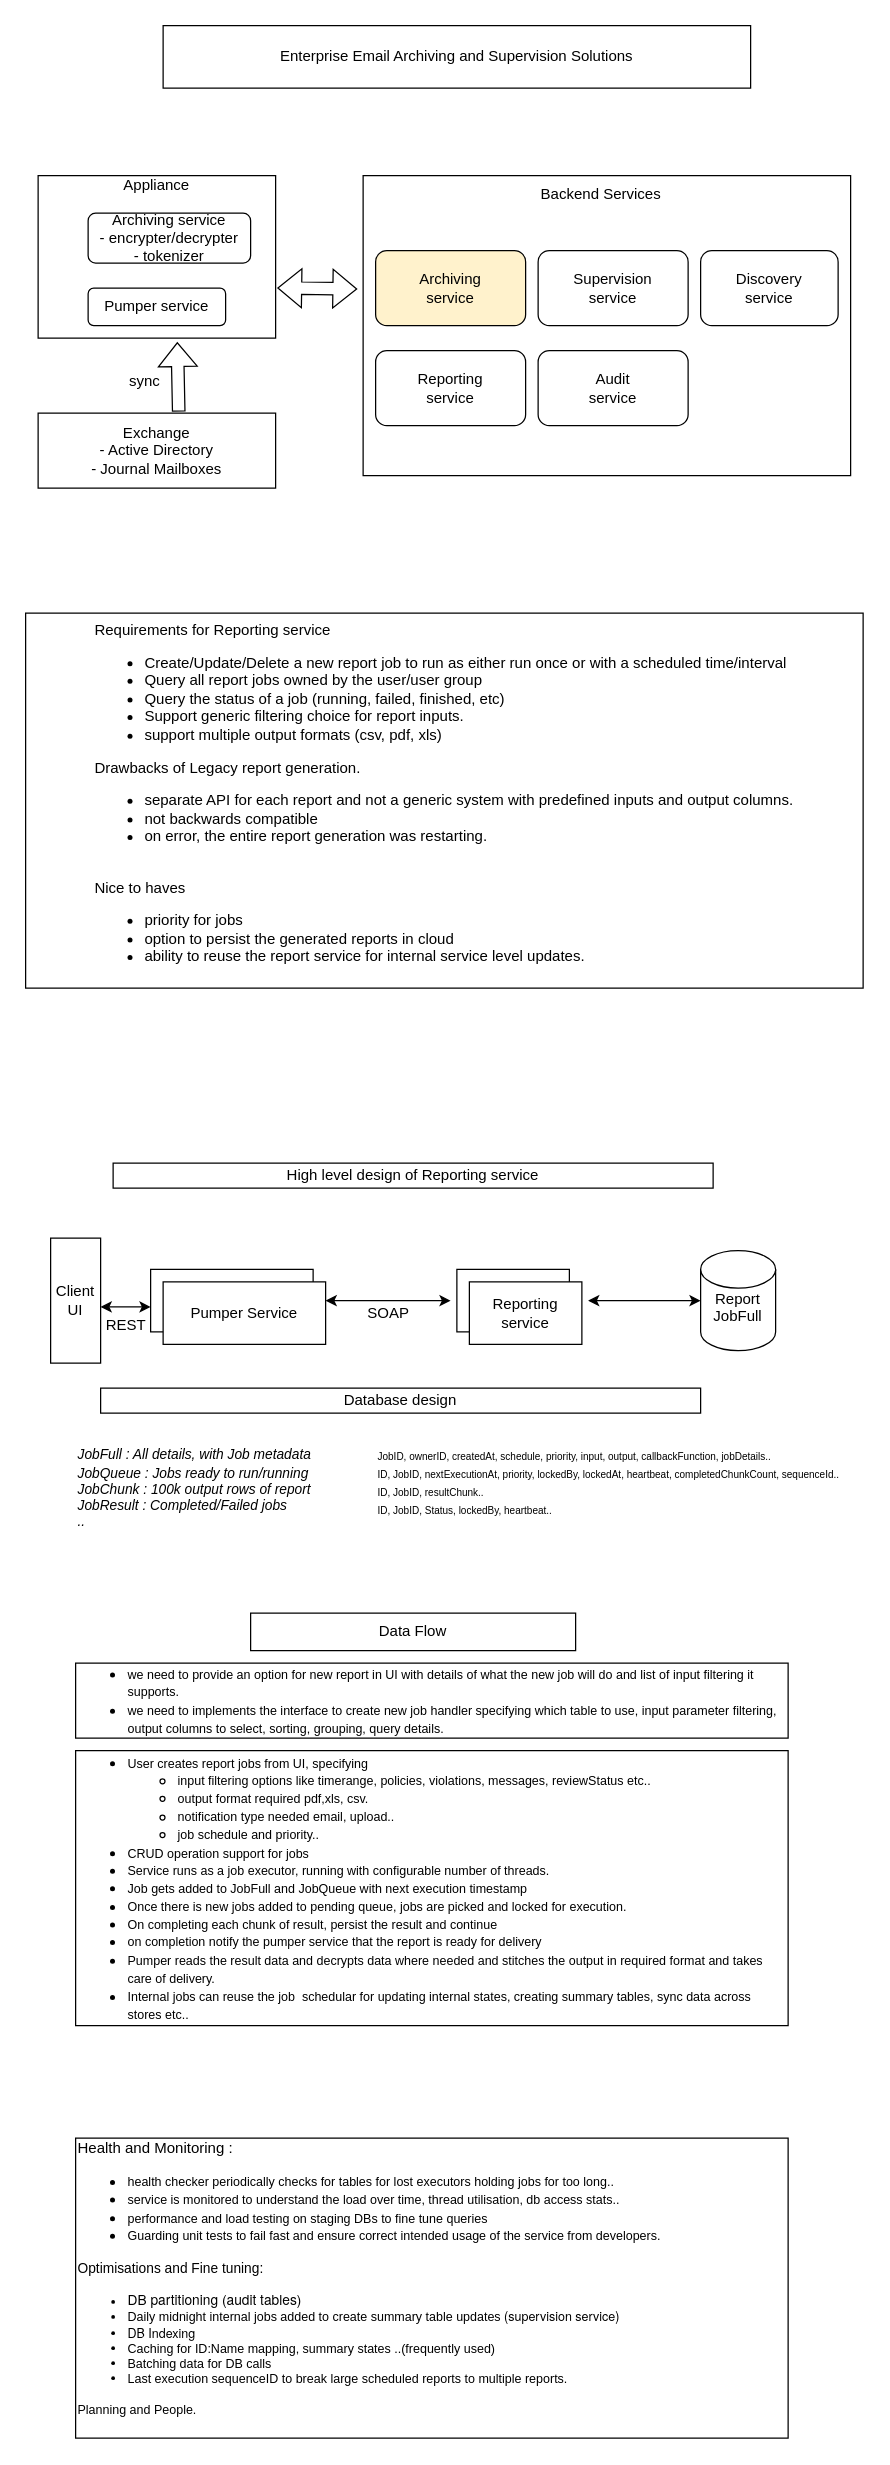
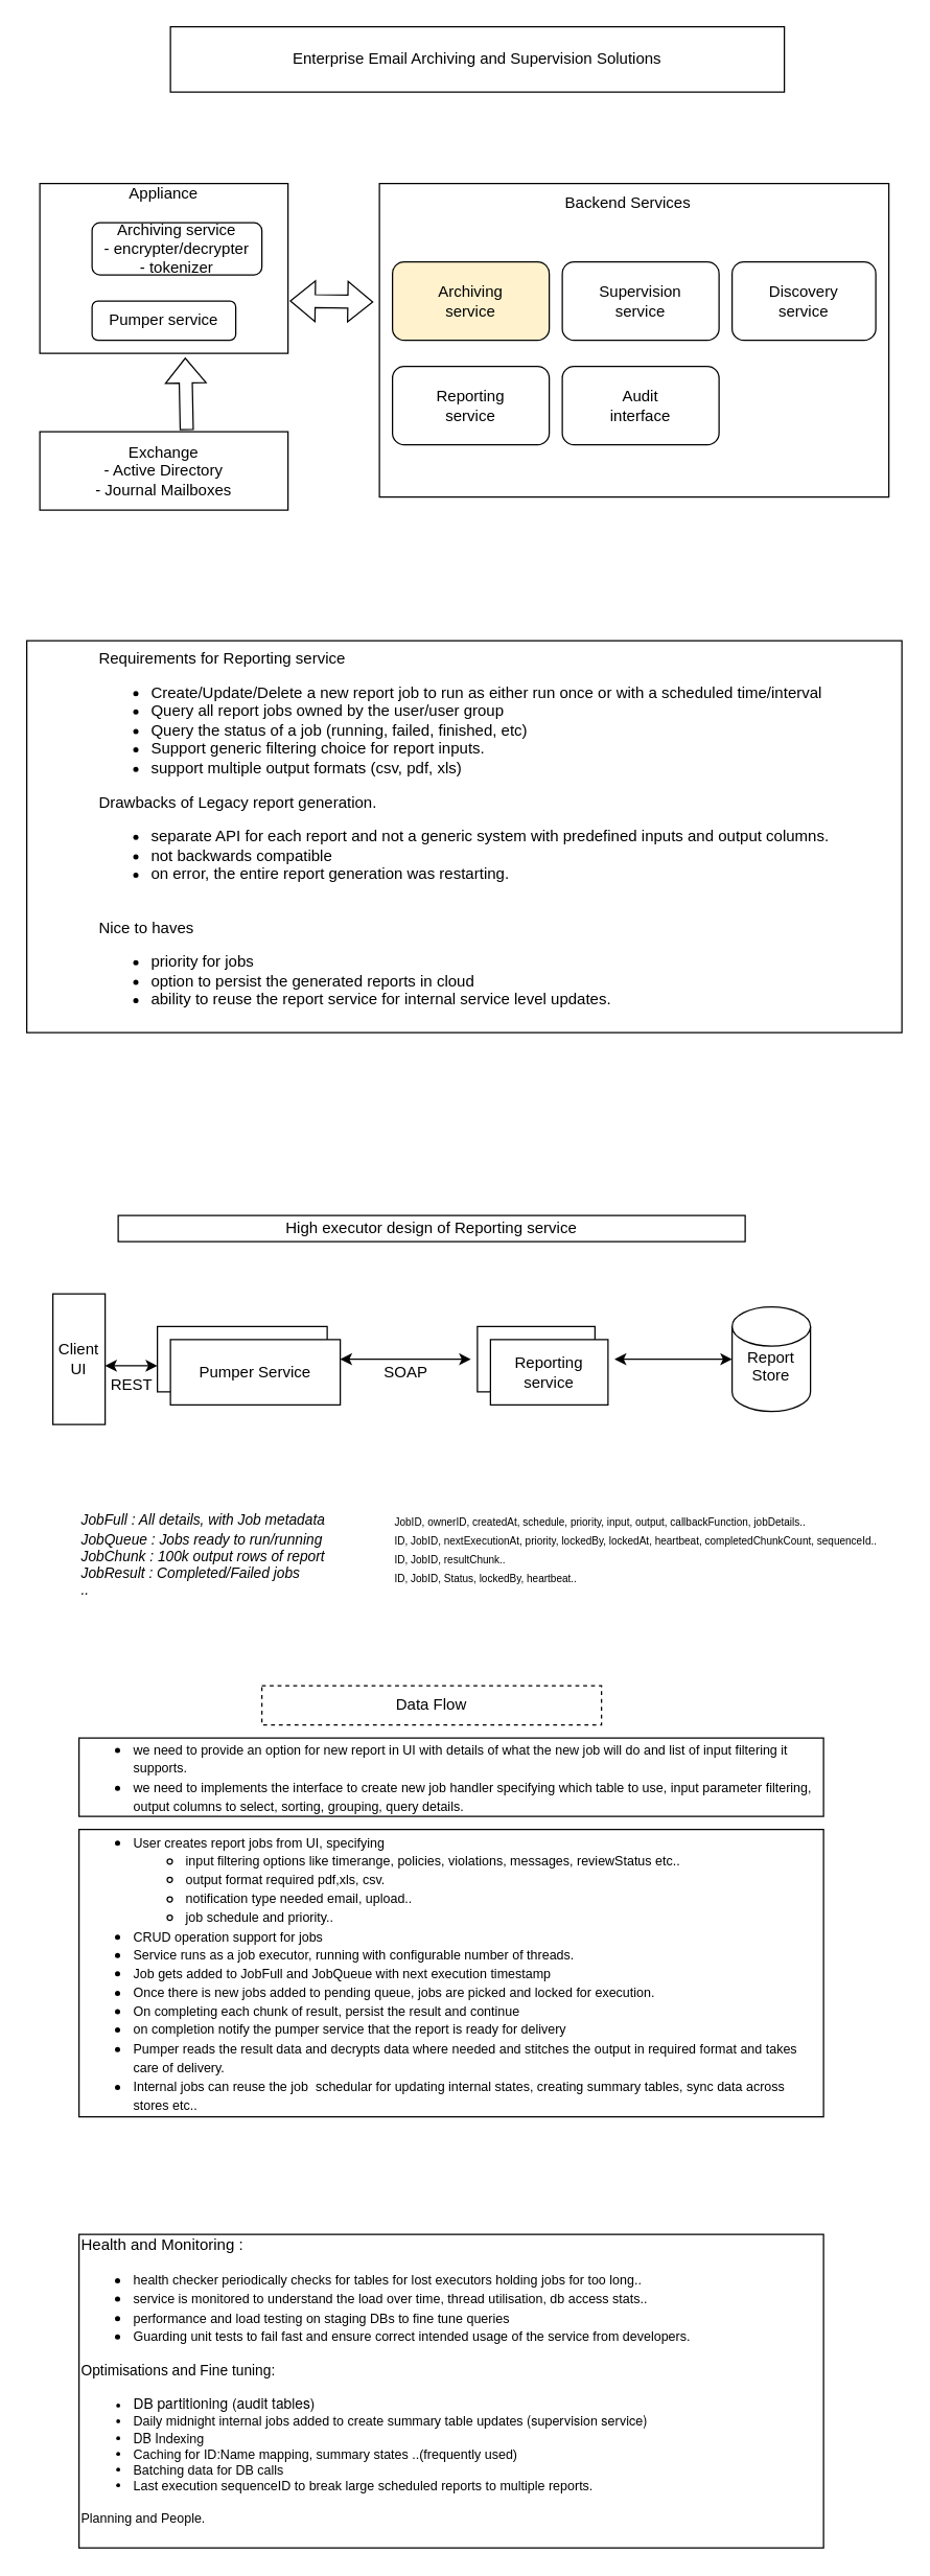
  <mxCell id="0" />
  <mxCell id="1" parent="0" />
  <mxCell id="2" value="Appliance&lt;div&gt;&lt;br&gt;&lt;/div&gt;&lt;div&gt;&lt;br&gt;&lt;/div&gt;&lt;div&gt;&lt;br&gt;&lt;/div&gt;&lt;div&gt;&lt;br&gt;&lt;/div&gt;&lt;div&gt;&lt;br&gt;&lt;/div&gt;&lt;div&gt;&lt;br&gt;&lt;/div&gt;&lt;div&gt;&lt;br&gt;&lt;/div&gt;&lt;div&gt;&lt;br&gt;&lt;/div&gt;" style="rounded=0;whiteSpace=wrap;html=1;" parent="1" vertex="1"><mxGeometry x="30" y="140" width="190" height="130" as="geometry" /></mxCell>
  <mxCell id="3" value="Exchange&lt;div&gt;- Active Directory&lt;/div&gt;&lt;div&gt;- Journal Mailboxes&lt;/div&gt;" style="rounded=0;whiteSpace=wrap;html=1;" parent="1" vertex="1"><mxGeometry x="30" y="330" width="190" height="60" as="geometry" /></mxCell>
  <mxCell id="4" value="Archiving&amp;nbsp;&lt;span style=&quot;background-color: initial;&quot;&gt;service&lt;/span&gt;&lt;div&gt;&lt;span style=&quot;background-color: initial;&quot;&gt;- encrypter/decrypter&lt;/span&gt;&lt;/div&gt;&lt;div&gt;&lt;span style=&quot;background-color: initial;&quot;&gt;- tokenizer&lt;/span&gt;&lt;/div&gt;" style="rounded=1;whiteSpace=wrap;html=1;" parent="1" vertex="1"><mxGeometry x="70" y="170" width="130" height="40" as="geometry" /></mxCell>
  <mxCell id="5" value="" style="rounded=0;whiteSpace=wrap;html=1;" parent="1" vertex="1"><mxGeometry x="290" y="140" width="390" height="240" as="geometry" /></mxCell>
  <mxCell id="6" value="Reporting&lt;div&gt;service&lt;/div&gt;" style="rounded=1;whiteSpace=wrap;html=1;" parent="1" vertex="1"><mxGeometry x="300" y="280" width="120" height="60" as="geometry" /></mxCell>
- <mxCell id="7" value="Audit&lt;div&gt;service&lt;/div&gt;" style="rounded=1;whiteSpace=wrap;html=1;" parent="1" vertex="1"><mxGeometry x="430" y="280" width="120" height="60" as="geometry" /></mxCell>
+ <mxCell id="7" value="Audit&lt;div&gt;interface&lt;/div&gt;" style="rounded=1;whiteSpace=wrap;html=1;" parent="1" vertex="1"><mxGeometry x="430" y="280" width="120" height="60" as="geometry" /></mxCell>
  <mxCell id="8" value="Archiving&lt;div&gt;service&lt;/div&gt;" style="rounded=1;whiteSpace=wrap;html=1;fillColor=#fff2cc;" parent="1" vertex="1"><mxGeometry x="300" y="200" width="120" height="60" as="geometry" /></mxCell>
  <mxCell id="9" value="Supervision&lt;div&gt;service&lt;/div&gt;" style="rounded=1;whiteSpace=wrap;html=1;" parent="1" vertex="1"><mxGeometry x="430" y="200" width="120" height="60" as="geometry" /></mxCell>
  <mxCell id="10" value="Discovery&lt;div&gt;service&lt;/div&gt;" style="rounded=1;whiteSpace=wrap;html=1;" parent="1" vertex="1"><mxGeometry x="560" y="200" width="110" height="60" as="geometry" /></mxCell>
  <mxCell id="11" value="Pumper service" style="rounded=1;whiteSpace=wrap;html=1;" parent="1" vertex="1"><mxGeometry x="70" y="230" width="110" height="30" as="geometry" /></mxCell>
  <mxCell id="12" value="" style="shape=flexArrow;endArrow=classic;html=1;rounded=0;entryX=0.586;entryY=1.025;entryDx=0;entryDy=0;entryPerimeter=0;exitX=0.592;exitY=-0.02;exitDx=0;exitDy=0;exitPerimeter=0;" parent="1" source="3" target="2" edge="1"><mxGeometry width="50" height="50" relative="1" as="geometry"><mxPoint x="330" y="360" as="sourcePoint" /><mxPoint x="380" y="310" as="targetPoint" /></mxGeometry></mxCell>
- <mxCell id="13" value="sync" style="text;html=1;align=center;verticalAlign=middle;resizable=0;points=[];autosize=1;strokeColor=none;fillColor=none;" parent="1" vertex="1"><mxGeometry x="90" y="290" width="50" height="30" as="geometry" /></mxCell>
  <mxCell id="14" value="" style="shape=flexArrow;endArrow=classic;startArrow=classic;html=1;rounded=0;exitX=1.007;exitY=0.691;exitDx=0;exitDy=0;exitPerimeter=0;entryX=-0.012;entryY=0.378;entryDx=0;entryDy=0;entryPerimeter=0;" parent="1" source="2" target="5" edge="1"><mxGeometry width="100" height="100" relative="1" as="geometry"><mxPoint x="300" y="380" as="sourcePoint" /><mxPoint x="400" y="280" as="targetPoint" /></mxGeometry></mxCell>
  <mxCell id="15" value="Backend Services" style="text;html=1;align=center;verticalAlign=middle;resizable=0;points=[];autosize=1;strokeColor=none;fillColor=none;" parent="1" vertex="1"><mxGeometry x="420" y="140" width="120" height="30" as="geometry" /></mxCell>
  <mxCell id="16" value="Enterprise Email Archiving and Supervision Solutions" style="rounded=0;whiteSpace=wrap;html=1;" parent="1" vertex="1"><mxGeometry x="130" y="20" width="470" height="50" as="geometry" /></mxCell>
  <mxCell id="17" value="&lt;div style=&quot;text-align: left;&quot;&gt;&lt;span style=&quot;background-color: initial;&quot;&gt;Requirements for Reporting service&lt;/span&gt;&lt;/div&gt;&lt;div&gt;&lt;ul&gt;&lt;li style=&quot;text-align: left;&quot;&gt;Create/Update/Delete a new report job to run as either run once or with a scheduled time/interval&lt;/li&gt;&lt;li style=&quot;text-align: left;&quot;&gt;&lt;span style=&quot;background-color: initial;&quot;&gt;Query all report jobs owned by the user/user group&lt;/span&gt;&lt;/li&gt;&lt;li style=&quot;text-align: left;&quot;&gt;Query the status of a job (running, failed, finished, etc)&amp;nbsp;&lt;/li&gt;&lt;li style=&quot;text-align: left;&quot;&gt;Support generic filtering choice for report inputs.&lt;/li&gt;&lt;li style=&quot;text-align: left;&quot;&gt;support multiple output formats (csv, pdf, xls)&lt;/li&gt;&lt;/ul&gt;&lt;/div&gt;&lt;div style=&quot;text-align: left;&quot;&gt;Drawbacks of Legacy report generation.&lt;/div&gt;&lt;div style=&quot;text-align: left;&quot;&gt;&lt;ul&gt;&lt;li&gt;separate API for each report and not a generic system with predefined inputs and output columns.&lt;/li&gt;&lt;li&gt;not backwards compatible&lt;/li&gt;&lt;li&gt;on error, the entire report generation was restarting.&lt;/li&gt;&lt;/ul&gt;&lt;div&gt;&lt;br&gt;&lt;/div&gt;&lt;div&gt;Nice to haves&lt;/div&gt;&lt;div&gt;&lt;ul&gt;&lt;li&gt;priority for jobs&lt;/li&gt;&lt;li style=&quot;text-align: left;&quot;&gt;option to persist the generated reports in cloud&lt;/li&gt;&lt;li&gt;ability to reuse the report service for internal service level updates.&lt;/li&gt;&lt;/ul&gt;&lt;/div&gt;&lt;/div&gt;" style="rounded=0;whiteSpace=wrap;html=1;" parent="1" vertex="1"><mxGeometry x="20" y="490" width="670" height="300" as="geometry" /></mxCell>
- <mxCell id="18" value="High level design of Reporting service" style="rounded=0;whiteSpace=wrap;html=1;" parent="1" vertex="1"><mxGeometry x="90" y="930" width="480" height="20" as="geometry" /></mxCell>
+ <mxCell id="18" value="High executor design of Reporting service" style="rounded=0;whiteSpace=wrap;html=1;" parent="1" vertex="1"><mxGeometry x="90" y="930" width="480" height="20" as="geometry" /></mxCell>
  <mxCell id="19" value="Pumper Service" style="rounded=0;whiteSpace=wrap;html=1;" parent="1" vertex="1"><mxGeometry x="120" y="1015" width="130" height="50" as="geometry" /></mxCell>
  <mxCell id="20" value="Reporting service" style="rounded=0;whiteSpace=wrap;html=1;" parent="1" vertex="1"><mxGeometry x="365" y="1015" width="90" height="50" as="geometry" /></mxCell>
- <mxCell id="21" value="Report&lt;div&gt;JobFull&lt;/div&gt;&lt;div&gt;&lt;br&gt;&lt;/div&gt;" style="shape=cylinder3;whiteSpace=wrap;html=1;boundedLbl=1;backgroundOutline=1;size=15;" parent="1" vertex="1"><mxGeometry x="560" y="1000" width="60" height="80" as="geometry" /></mxCell>
+ <mxCell id="21" value="Report&lt;div&gt;Store&lt;/div&gt;&lt;div&gt;&lt;br&gt;&lt;/div&gt;" style="shape=cylinder3;whiteSpace=wrap;html=1;boundedLbl=1;backgroundOutline=1;size=15;" parent="1" vertex="1"><mxGeometry x="560" y="1000" width="60" height="80" as="geometry" /></mxCell>
  <mxCell id="22" value="" style="endArrow=classic;startArrow=classic;html=1;rounded=0;" parent="1" edge="1"><mxGeometry width="50" height="50" relative="1" as="geometry"><mxPoint x="260" y="1040" as="sourcePoint" /><mxPoint x="360" y="1040" as="targetPoint" /></mxGeometry></mxCell>
  <mxCell id="23" value="SOAP" style="text;html=1;align=center;verticalAlign=middle;resizable=0;points=[];autosize=1;strokeColor=none;fillColor=none;" parent="1" vertex="1"><mxGeometry x="280" y="1035" width="60" height="30" as="geometry" /></mxCell>
  <mxCell id="24" value="" style="endArrow=classic;startArrow=classic;html=1;rounded=0;entryX=0;entryY=0.5;entryDx=0;entryDy=0;entryPerimeter=0;" parent="1" target="21" edge="1"><mxGeometry width="50" height="50" relative="1" as="geometry"><mxPoint x="470" y="1040" as="sourcePoint" /><mxPoint x="610" y="1039.74" as="targetPoint" /></mxGeometry></mxCell>
  <mxCell id="25" value="Reporting service" style="rounded=0;whiteSpace=wrap;html=1;align=center;" vertex="1" parent="1"><mxGeometry x="375" y="1025" width="90" height="50" as="geometry" /></mxCell>
  <mxCell id="26" value="Client&lt;div&gt;UI&lt;/div&gt;" style="rounded=0;whiteSpace=wrap;html=1;" vertex="1" parent="1"><mxGeometry x="40" y="990" width="40" height="100" as="geometry" /></mxCell>
  <mxCell id="27" value="" style="endArrow=classic;startArrow=classic;html=1;rounded=0;" edge="1" parent="1" source="29"><mxGeometry width="50" height="50" relative="1" as="geometry"><mxPoint x="80" y="1045" as="sourcePoint" /><mxPoint x="120" y="1045" as="targetPoint" /></mxGeometry></mxCell>
  <mxCell id="28" value="" style="endArrow=classic;startArrow=classic;html=1;rounded=0;" edge="1" parent="1" target="29"><mxGeometry width="50" height="50" relative="1" as="geometry"><mxPoint x="80" y="1045" as="sourcePoint" /><mxPoint x="120" y="1045" as="targetPoint" /></mxGeometry></mxCell>
  <mxCell id="29" value="REST" style="text;html=1;align=center;verticalAlign=middle;resizable=0;points=[];autosize=1;strokeColor=none;fillColor=none;" vertex="1" parent="1"><mxGeometry x="70" y="1045" width="60" height="30" as="geometry" /></mxCell>
  <mxCell id="30" value="" style="endArrow=classic;startArrow=classic;html=1;rounded=0;" edge="1" parent="1"><mxGeometry width="50" height="50" relative="1" as="geometry"><mxPoint x="80" y="1045" as="sourcePoint" /><mxPoint x="120" y="1045" as="targetPoint" /></mxGeometry></mxCell>
  <mxCell id="31" value="Pumper Service" style="rounded=0;whiteSpace=wrap;html=1;" vertex="1" parent="1"><mxGeometry x="130" y="1025" width="130" height="50" as="geometry" /></mxCell>
  <mxCell id="32" value="&lt;font style=&quot;font-size: 11px;&quot;&gt;&lt;i&gt;JobFull : All details, with Job metadata&lt;/i&gt;&lt;/font&gt;&lt;div&gt;&lt;i style=&quot;font-size: 11px; background-color: initial;&quot;&gt;JobQueue : Jobs ready to run/running&lt;/i&gt;&lt;div style=&quot;font-size: 11px;&quot;&gt;&lt;font style=&quot;font-size: 11px;&quot;&gt;&lt;i&gt;JobChunk : 100k output rows of report&lt;/i&gt;&lt;/font&gt;&lt;/div&gt;&lt;div style=&quot;font-size: 11px;&quot;&gt;&lt;font style=&quot;font-size: 11px;&quot;&gt;&lt;i&gt;JobResult : Completed/Failed jobs&lt;/i&gt;&lt;/font&gt;&lt;/div&gt;&lt;div style=&quot;font-size: 11px;&quot;&gt;&lt;font style=&quot;font-size: 11px;&quot;&gt;&lt;i&gt;..&lt;/i&gt;&lt;/font&gt;&lt;/div&gt;&lt;/div&gt;" style="text;html=1;align=left;verticalAlign=middle;resizable=0;points=[];autosize=1;strokeColor=none;fillColor=none;" vertex="1" parent="1"><mxGeometry x="60" y="1150" width="210" height="80" as="geometry" /></mxCell>
- <mxCell id="33" value="Database design" style="rounded=0;whiteSpace=wrap;html=1;" vertex="1" parent="1"><mxGeometry x="80" y="1110" width="480" height="20" as="geometry" /></mxCell>
  <mxCell id="34" value="&lt;div style=&quot;&quot;&gt;&lt;span style=&quot;font-size: 8px; background-color: initial;&quot;&gt;JobID, ownerID, createdAt, schedule, priority, input, output, callbackFunction, jobDetails..&lt;/span&gt;&lt;/div&gt;&lt;div style=&quot;&quot;&gt;&lt;font style=&quot;font-size: 8px;&quot;&gt;ID, JobID,&amp;nbsp;&lt;span style=&quot;background-color: initial;&quot;&gt;nextExecutionAt, priority, lockedBy, lockedAt, heartbeat, completedChunkCount, sequenceId..&lt;/span&gt;&lt;br&gt;&lt;/font&gt;&lt;/div&gt;&lt;div&gt;&lt;font style=&quot;font-size: 8px;&quot;&gt;ID, JobID, resultChunk..&lt;/font&gt;&lt;/div&gt;&lt;div&gt;&lt;span style=&quot;font-size: 8px; background-color: initial;&quot;&gt;ID, JobID, Status, lockedBy,&lt;/span&gt;&lt;span style=&quot;font-size: 8px; background-color: initial;&quot;&gt;&amp;nbsp;heartbeat&lt;/span&gt;&lt;span style=&quot;background-color: initial; font-size: 8px;&quot;&gt;..&lt;/span&gt;&lt;/div&gt;" style="text;html=1;align=left;verticalAlign=middle;resizable=0;points=[];autosize=1;strokeColor=none;fillColor=none;" vertex="1" parent="1"><mxGeometry x="300" y="1150" width="390" height="70" as="geometry" /></mxCell>
  <mxCell id="35" value="&lt;ul&gt;&lt;li&gt;&lt;span style=&quot;font-size: x-small; background-color: initial;&quot;&gt;User creates report jobs from UI, specifying&amp;nbsp;&lt;/span&gt;&lt;br&gt;&lt;/li&gt;&lt;ul&gt;&lt;li&gt;&lt;font size=&quot;1&quot;&gt;input filtering options like timerange, policies, violations, messages, reviewStatus etc..&lt;/font&gt;&lt;/li&gt;&lt;li&gt;&lt;font size=&quot;1&quot;&gt;output format required pdf,xls, csv.&lt;/font&gt;&lt;/li&gt;&lt;li&gt;&lt;font size=&quot;1&quot;&gt;notification type needed email, upload..&lt;/font&gt;&lt;/li&gt;&lt;li&gt;&lt;font size=&quot;1&quot;&gt;job schedule and priority..&lt;/font&gt;&lt;/li&gt;&lt;/ul&gt;&lt;li&gt;&lt;font size=&quot;1&quot;&gt;CRUD operation support for jobs&lt;/font&gt;&lt;/li&gt;&lt;li&gt;&lt;span style=&quot;font-size: x-small; background-color: initial;&quot;&gt;Service runs as a job executor, running with configurable number of threads.&lt;/span&gt;&lt;br&gt;&lt;/li&gt;&lt;li&gt;&lt;font size=&quot;1&quot;&gt;Job gets added to JobFull and JobQueue with next execution timestamp&lt;/font&gt;&lt;/li&gt;&lt;li&gt;&lt;font size=&quot;1&quot;&gt;Once there is new jobs added to pending queue, jobs are picked and locked for execution.&amp;nbsp;&lt;/font&gt;&lt;/li&gt;&lt;li&gt;&lt;font size=&quot;1&quot;&gt;On completing each chunk of result, persist the result and continue&amp;nbsp;&lt;/font&gt;&lt;/li&gt;&lt;li&gt;&lt;font size=&quot;1&quot;&gt;on completion notify the pumper service that the report is ready for delivery&lt;/font&gt;&lt;/li&gt;&lt;li&gt;&lt;font size=&quot;1&quot;&gt;Pumper reads the result data and decrypts data where needed and stitches the output in required format and takes care of delivery.&lt;/font&gt;&lt;/li&gt;&lt;li&gt;&lt;font size=&quot;1&quot;&gt;Internal jobs can reuse the job&amp;nbsp; schedular for updating internal states, creating summary tables, sync data across stores etc..&lt;/font&gt;&lt;/li&gt;&lt;/ul&gt;" style="rounded=0;whiteSpace=wrap;html=1;align=left;" vertex="1" parent="1"><mxGeometry x="60" y="1400" width="570" height="220" as="geometry" /></mxCell>
  <mxCell id="36" value="&lt;ul&gt;&lt;li&gt;&lt;span style=&quot;font-size: x-small; background-color: initial;&quot;&gt;we need to provide an option for new report in UI with details of what the new job will do and list of input filtering it supports.&amp;nbsp;&lt;/span&gt;&lt;br&gt;&lt;/li&gt;&lt;li&gt;&lt;font size=&quot;1&quot;&gt;we need to implements the interface to create new job handler specifying which table to use, input parameter filtering, output columns to select, sorting, grouping, query details.&lt;/font&gt;&lt;/li&gt;&lt;/ul&gt;" style="rounded=0;whiteSpace=wrap;html=1;align=left;" vertex="1" parent="1"><mxGeometry x="60" y="1330" width="570" height="60" as="geometry" /></mxCell>
- <mxCell id="37" value="Data Flow" style="whiteSpace=wrap;html=1;" vertex="1" parent="1"><mxGeometry x="200" y="1290" width="260" height="30" as="geometry" /></mxCell>
+ <mxCell id="37" value="Data Flow" style="whiteSpace=wrap;html=1;dashed=1;" vertex="1" parent="1"><mxGeometry x="200" y="1290" width="260" height="30" as="geometry" /></mxCell>
  <mxCell id="38" value="&lt;div&gt;&lt;span style=&quot;background-color: initial;&quot;&gt;Health and Monitoring :&amp;nbsp;&lt;/span&gt;&lt;div style=&quot;background-color: initial;&quot;&gt;&lt;/div&gt;&lt;ul&gt;&lt;li&gt;&lt;font size=&quot;1&quot;&gt;health checker periodically checks for tables for lost executors holding jobs for too long..&lt;/font&gt;&lt;/li&gt;&lt;li&gt;&lt;font size=&quot;1&quot;&gt;service is monitored to understand the load over time, thread utilisation, db access stats..&lt;/font&gt;&lt;/li&gt;&lt;li&gt;&lt;font size=&quot;1&quot;&gt;performance and load testing on staging DBs to fine tune queries&amp;nbsp;&lt;/font&gt;&lt;/li&gt;&lt;li&gt;&lt;font size=&quot;1&quot;&gt;Guarding unit tests to fail fast and ensure correct intended usage of the service from developers.&amp;nbsp;&lt;/font&gt;&lt;/li&gt;&lt;/ul&gt;&lt;/div&gt;&lt;font style=&quot;font-size: 11px;&quot;&gt;Optimisations and Fine tuning:&amp;nbsp;&lt;/font&gt;&lt;div style=&quot;&quot;&gt;&lt;ul style=&quot;font-size: 11px;&quot;&gt;&lt;li&gt;&lt;span style=&quot;font-family: &amp;quot;Helvetica Neue&amp;quot;; background-color: initial;&quot;&gt;DB partitioning (audit tables)&lt;/span&gt;&lt;/li&gt;&lt;li style=&quot;font-size: 10px;&quot;&gt;Daily midnight internal jobs added to create summary table updates&lt;span style=&quot;font-family: &amp;quot;Helvetica Neue&amp;quot;;&quot;&gt;&amp;nbsp;(supervision service)&lt;/span&gt;&lt;/li&gt;&lt;li style=&quot;font-size: 10px;&quot;&gt;&lt;font style=&quot;font-size: 10px;&quot; face=&quot;Helvetica Neue&quot;&gt;&lt;span style=&quot;&quot;&gt;DB Indexing&lt;/span&gt;&lt;/font&gt;&lt;/li&gt;&lt;li style=&quot;font-size: 10px;&quot;&gt;Caching for ID:Name mapping, summary states ..(frequently used)&lt;/li&gt;&lt;li style=&quot;font-size: 10px;&quot;&gt;Batching data for DB calls&lt;/li&gt;&lt;li style=&quot;font-size: 10px;&quot;&gt;Last execution sequenceID to break large scheduled reports to multiple reports.&lt;/li&gt;&lt;/ul&gt;&lt;div&gt;&lt;span style=&quot;font-size: 10px;&quot;&gt;Planning and People.&lt;/span&gt;&lt;/div&gt;&lt;div style=&quot;&quot;&gt;&lt;font face=&quot;Helvetica Neue&quot;&gt;&lt;span style=&quot;font-size: 10px;&quot;&gt;&lt;br&gt;&lt;/span&gt;&lt;/font&gt;&lt;/div&gt;&lt;/div&gt;" style="rounded=0;whiteSpace=wrap;html=1;align=left;" vertex="1" parent="1"><mxGeometry x="60" y="1710" width="570" height="240" as="geometry" /></mxCell>
